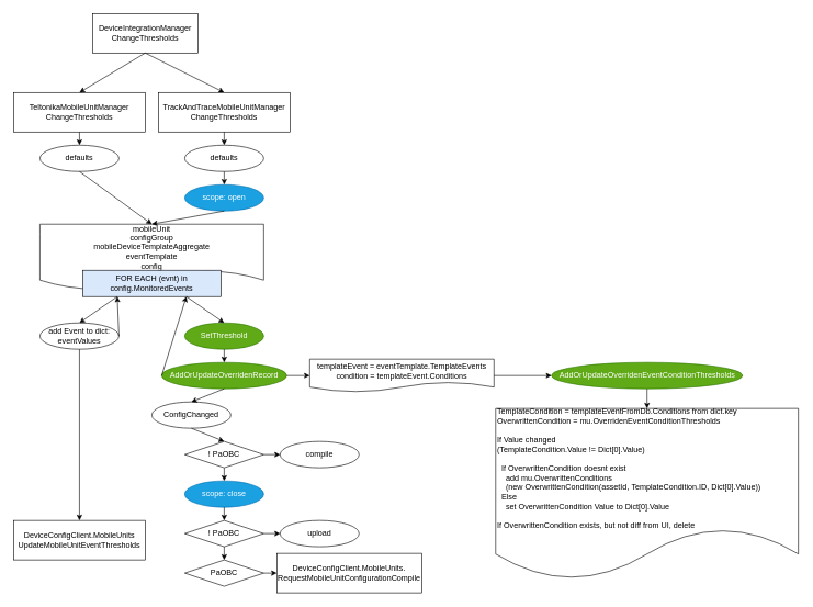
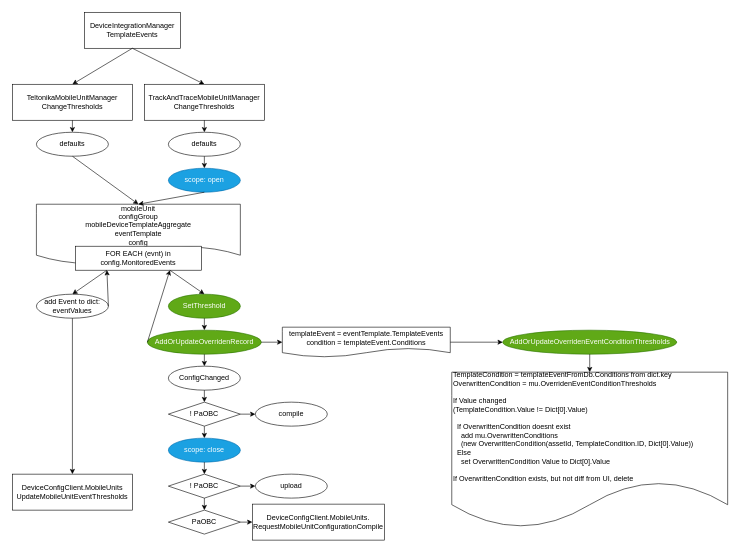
  <mxCell id="0" />
  <mxCell id="1" parent="0" />
- <mxCell id="2" value="DeviceIntegrationManager&lt;br&gt;ChangeThresholds" style="rounded=0;whiteSpace=wrap;html=1;" vertex="1" parent="1"><mxGeometry x="140" y="20" width="160" height="60" as="geometry" /></mxCell>
+ <mxCell id="2" value="DeviceIntegrationManager&lt;br&gt;TemplateEvents" style="rounded=0;whiteSpace=wrap;html=1;" vertex="1" parent="1"><mxGeometry x="140" y="20" width="160" height="60" as="geometry" /></mxCell>
  <mxCell id="3" value="TeltonikaMobileUnitManager&lt;br&gt;ChangeThresholds" style="rounded=0;whiteSpace=wrap;html=1;" vertex="1" parent="1"><mxGeometry x="20" y="140" width="200" height="60" as="geometry" /></mxCell>
  <mxCell id="4" value="" style="endArrow=classic;html=1;exitX=0.5;exitY=1;exitDx=0;exitDy=0;entryX=0.5;entryY=0;entryDx=0;entryDy=0;" edge="1" parent="1" source="2" target="3"><mxGeometry width="50" height="50" relative="1" as="geometry"><mxPoint x="340" y="410" as="sourcePoint" /><mxPoint x="390" y="360" as="targetPoint" /></mxGeometry></mxCell>
  <mxCell id="5" value="" style="endArrow=classic;html=1;exitX=0.5;exitY=1;exitDx=0;exitDy=0;entryX=0.5;entryY=0;entryDx=0;entryDy=0;" edge="1" parent="1" source="2" target="6"><mxGeometry width="50" height="50" relative="1" as="geometry"><mxPoint x="250" y="90" as="sourcePoint" /><mxPoint x="360" y="140" as="targetPoint" /></mxGeometry></mxCell>
  <mxCell id="6" value="TrackAndTraceMobileUnitManager&lt;br&gt;ChangeThresholds" style="rounded=0;whiteSpace=wrap;html=1;" vertex="1" parent="1"><mxGeometry x="240" y="140" width="200" height="60" as="geometry" /></mxCell>
  <mxCell id="7" value="scope: open" style="ellipse;whiteSpace=wrap;html=1;fillColor=#1ba1e2;strokeColor=#006EAF;fontColor=#ffffff;" vertex="1" parent="1"><mxGeometry x="280" y="280" width="120" height="40" as="geometry" /></mxCell>
  <mxCell id="8" value="defaults" style="ellipse;whiteSpace=wrap;html=1;" vertex="1" parent="1"><mxGeometry x="60" y="220" width="120" height="40" as="geometry" /></mxCell>
  <mxCell id="9" value="defaults" style="ellipse;whiteSpace=wrap;html=1;" vertex="1" parent="1"><mxGeometry x="280" y="220" width="120" height="40" as="geometry" /></mxCell>
  <mxCell id="10" value="mobileUnit&lt;br&gt;configGroup&lt;br&gt;mobileDeviceTemplateAggregate&lt;br&gt;eventTemplate&lt;br&gt;config" style="shape=document;whiteSpace=wrap;html=1;boundedLbl=1;" vertex="1" parent="1"><mxGeometry x="60" y="340" width="340" height="100" as="geometry" /></mxCell>
  <mxCell id="11" value="" style="endArrow=classic;html=1;exitX=0.5;exitY=1;exitDx=0;exitDy=0;" edge="1" parent="1" source="3" target="8"><mxGeometry width="50" height="50" relative="1" as="geometry"><mxPoint x="220" y="340" as="sourcePoint" /><mxPoint x="120" y="310" as="targetPoint" /></mxGeometry></mxCell>
  <mxCell id="12" value="" style="endArrow=classic;html=1;exitX=0.5;exitY=1;exitDx=0;exitDy=0;" edge="1" parent="1" source="6" target="9"><mxGeometry width="50" height="50" relative="1" as="geometry"><mxPoint x="130" y="210" as="sourcePoint" /><mxPoint x="130" y="230" as="targetPoint" /></mxGeometry></mxCell>
  <mxCell id="13" value="" style="endArrow=classic;html=1;exitX=0.5;exitY=1;exitDx=0;exitDy=0;entryX=0.5;entryY=0;entryDx=0;entryDy=0;" edge="1" parent="1" source="9" target="7"><mxGeometry width="50" height="50" relative="1" as="geometry"><mxPoint x="140" y="220" as="sourcePoint" /><mxPoint x="140" y="240" as="targetPoint" /></mxGeometry></mxCell>
  <mxCell id="14" value="" style="endArrow=classic;html=1;exitX=0.5;exitY=1;exitDx=0;exitDy=0;entryX=0.5;entryY=0;entryDx=0;entryDy=0;" edge="1" parent="1" source="8" target="10"><mxGeometry width="50" height="50" relative="1" as="geometry"><mxPoint x="150" y="230" as="sourcePoint" /><mxPoint x="150" y="250" as="targetPoint" /></mxGeometry></mxCell>
  <mxCell id="15" value="" style="endArrow=classic;html=1;exitX=0.5;exitY=1;exitDx=0;exitDy=0;entryX=0.5;entryY=0;entryDx=0;entryDy=0;" edge="1" parent="1" source="7" target="10"><mxGeometry width="50" height="50" relative="1" as="geometry"><mxPoint x="160" y="240" as="sourcePoint" /><mxPoint x="160" y="260" as="targetPoint" /></mxGeometry></mxCell>
  <mxCell id="16" value="add Event to dict:&lt;br&gt;eventValues" style="ellipse;whiteSpace=wrap;html=1;" vertex="1" parent="1"><mxGeometry x="60" y="490" width="120" height="40" as="geometry" /></mxCell>
  <mxCell id="17" value="" style="endArrow=classic;html=1;exitX=0.5;exitY=1;exitDx=0;exitDy=0;entryX=0.5;entryY=0;entryDx=0;entryDy=0;" edge="1" parent="1" source="16" target="18"><mxGeometry width="50" height="50" relative="1" as="geometry"><mxPoint x="130" y="270" as="sourcePoint" /><mxPoint x="155" y="350" as="targetPoint" /></mxGeometry></mxCell>
  <mxCell id="18" value="DeviceConfigClient.MobileUnits&lt;br&gt;UpdateMobileUnitEventThresholds" style="rounded=0;whiteSpace=wrap;html=1;" vertex="1" parent="1"><mxGeometry x="20" y="790" width="200" height="60" as="geometry" /></mxCell>
  <mxCell id="19" value="SetThreshold" style="ellipse;whiteSpace=wrap;html=1;fillColor=#60a917;strokeColor=#2D7600;fontColor=#ffffff;" vertex="1" parent="1"><mxGeometry x="280" y="490" width="120" height="40" as="geometry" /></mxCell>
  <mxCell id="20" value="AddOrUpdateOverridenRecord" style="ellipse;whiteSpace=wrap;html=1;fillColor=#60a917;strokeColor=#2D7600;fontColor=#ffffff;" vertex="1" parent="1"><mxGeometry x="245" y="550" width="190" height="40" as="geometry" /></mxCell>
- <mxCell id="21" value="&lt;span&gt;FOR EACH (evnt) in config.MonitoredEvents&lt;/span&gt;" style="rounded=0;whiteSpace=wrap;html=1;fillColor=#dae8fc;" vertex="1" parent="1"><mxGeometry x="125" y="410" width="210" height="40" as="geometry" /></mxCell>
+ <mxCell id="21" value="&lt;span&gt;FOR EACH (evnt) in config.MonitoredEvents&lt;/span&gt;" style="rounded=0;whiteSpace=wrap;html=1;" vertex="1" parent="1"><mxGeometry x="125" y="410" width="210" height="40" as="geometry" /></mxCell>
  <mxCell id="22" value="" style="endArrow=classic;html=1;exitX=0.25;exitY=1;exitDx=0;exitDy=0;entryX=0.5;entryY=0;entryDx=0;entryDy=0;" edge="1" parent="1" source="21" target="16"><mxGeometry width="50" height="50" relative="1" as="geometry"><mxPoint x="130" y="270" as="sourcePoint" /><mxPoint x="240" y="350" as="targetPoint" /></mxGeometry></mxCell>
  <mxCell id="23" value="" style="endArrow=classic;html=1;entryX=0.5;entryY=0;entryDx=0;entryDy=0;exitX=0.75;exitY=1;exitDx=0;exitDy=0;" edge="1" parent="1" source="21" target="19"><mxGeometry width="50" height="50" relative="1" as="geometry"><mxPoint x="230" y="450" as="sourcePoint" /><mxPoint x="130" y="500" as="targetPoint" /></mxGeometry></mxCell>
  <mxCell id="24" value="" style="endArrow=classic;html=1;entryX=0.5;entryY=0;entryDx=0;entryDy=0;exitX=0.5;exitY=1;exitDx=0;exitDy=0;" edge="1" parent="1" source="19" target="20"><mxGeometry width="50" height="50" relative="1" as="geometry"><mxPoint x="240" y="460" as="sourcePoint" /><mxPoint x="350" y="500" as="targetPoint" /></mxGeometry></mxCell>
  <mxCell id="25" value="" style="endArrow=classic;html=1;exitX=1;exitY=0.5;exitDx=0;exitDy=0;entryX=0.25;entryY=1;entryDx=0;entryDy=0;" edge="1" parent="1" source="16" target="21"><mxGeometry width="50" height="50" relative="1" as="geometry"><mxPoint x="187.5" y="460" as="sourcePoint" /><mxPoint x="180" y="450" as="targetPoint" /></mxGeometry></mxCell>
  <mxCell id="26" value="" style="endArrow=classic;html=1;exitX=0;exitY=0.5;exitDx=0;exitDy=0;entryX=0.75;entryY=1;entryDx=0;entryDy=0;" edge="1" parent="1" source="20" target="21"><mxGeometry width="50" height="50" relative="1" as="geometry"><mxPoint x="292.5" y="460" as="sourcePoint" /><mxPoint x="280" y="450" as="targetPoint" /></mxGeometry></mxCell>
- <mxCell id="27" value="ConfigChanged" style="ellipse;whiteSpace=wrap;html=1;" vertex="1" parent="1"><mxGeometry x="230" y="610" width="120" height="40" as="geometry" /></mxCell>
+ <mxCell id="27" value="ConfigChanged" style="ellipse;whiteSpace=wrap;html=1;" vertex="1" parent="1"><mxGeometry x="280" y="610" width="120" height="40" as="geometry" /></mxCell>
  <mxCell id="28" value="compile" style="ellipse;whiteSpace=wrap;html=1;" vertex="1" parent="1"><mxGeometry x="425" y="670" width="120" height="40" as="geometry" /></mxCell>
  <mxCell id="29" value="upload" style="ellipse;whiteSpace=wrap;html=1;" vertex="1" parent="1"><mxGeometry x="425" y="790" width="120" height="40" as="geometry" /></mxCell>
  <mxCell id="30" value="DeviceConfigClient.MobileUnits.&lt;br&gt;RequestMobileUnitConfigurationCompile" style="rounded=0;whiteSpace=wrap;html=1;" vertex="1" parent="1"><mxGeometry x="420" y="840" width="220" height="60" as="geometry" /></mxCell>
  <mxCell id="31" value="" style="endArrow=classic;html=1;entryX=0.5;entryY=0;entryDx=0;entryDy=0;exitX=0.5;exitY=1;exitDx=0;exitDy=0;" edge="1" parent="1" source="20" target="27"><mxGeometry width="50" height="50" relative="1" as="geometry"><mxPoint x="350" y="540" as="sourcePoint" /><mxPoint x="350" y="560" as="targetPoint" /></mxGeometry></mxCell>
  <mxCell id="32" value="" style="endArrow=classic;html=1;exitX=0.5;exitY=1;exitDx=0;exitDy=0;entryX=0.5;entryY=0;entryDx=0;entryDy=0;" edge="1" parent="1" source="27" target="44"><mxGeometry width="50" height="50" relative="1" as="geometry"><mxPoint x="350" y="600" as="sourcePoint" /><mxPoint x="339.998" y="662.5" as="targetPoint" /></mxGeometry></mxCell>
  <mxCell id="33" value="" style="endArrow=classic;html=1;entryX=0.5;entryY=0;entryDx=0;entryDy=0;exitX=0.5;exitY=1;exitDx=0;exitDy=0;" edge="1" parent="1" source="44" target="42"><mxGeometry width="50" height="50" relative="1" as="geometry"><mxPoint x="342.012" y="717.005" as="sourcePoint" /><mxPoint x="350" y="680" as="targetPoint" /></mxGeometry></mxCell>
  <mxCell id="34" value="" style="endArrow=classic;html=1;entryX=0.5;entryY=0;entryDx=0;entryDy=0;exitX=0.5;exitY=1;exitDx=0;exitDy=0;" edge="1" parent="1" source="46" target="48"><mxGeometry width="50" height="50" relative="1" as="geometry"><mxPoint x="350" y="780" as="sourcePoint" /><mxPoint x="340" y="850" as="targetPoint" /></mxGeometry></mxCell>
  <mxCell id="35" value="" style="endArrow=classic;html=1;entryX=0;entryY=0.5;entryDx=0;entryDy=0;exitX=1;exitY=0.5;exitDx=0;exitDy=0;" edge="1" parent="1" source="48" target="30"><mxGeometry width="50" height="50" relative="1" as="geometry"><mxPoint x="400" y="870" as="sourcePoint" /><mxPoint x="350" y="860" as="targetPoint" /></mxGeometry></mxCell>
  <mxCell id="36" value="" style="endArrow=classic;html=1;exitX=1;exitY=0.5;exitDx=0;exitDy=0;entryX=0;entryY=0.5;entryDx=0;entryDy=0;" edge="1" parent="1" source="20" target="37"><mxGeometry width="50" height="50" relative="1" as="geometry"><mxPoint x="410" y="520" as="sourcePoint" /><mxPoint x="510" y="570" as="targetPoint" /></mxGeometry></mxCell>
  <mxCell id="37" value="templateEvent = eventTemplate.TemplateEvents&lt;br&gt;condition = templateEvent.Conditions" style="shape=document;whiteSpace=wrap;html=1;boundedLbl=1;" vertex="1" parent="1"><mxGeometry x="470" y="545" width="280" height="50" as="geometry" /></mxCell>
  <mxCell id="38" value="AddOrUpdateOverridenEventConditionThresholds" style="ellipse;whiteSpace=wrap;html=1;fillColor=#60a917;strokeColor=#2D7600;fontColor=#ffffff;" vertex="1" parent="1"><mxGeometry x="837.5" y="550" width="290" height="40" as="geometry" /></mxCell>
  <mxCell id="39" value="" style="endArrow=classic;html=1;exitX=1;exitY=0.5;exitDx=0;exitDy=0;entryX=0;entryY=0.5;entryDx=0;entryDy=0;" edge="1" parent="1" source="37" target="38"><mxGeometry width="50" height="50" relative="1" as="geometry"><mxPoint x="445" y="580" as="sourcePoint" /><mxPoint x="480" y="580" as="targetPoint" /></mxGeometry></mxCell>
  <mxCell id="40" value="&lt;div&gt;TemplateCondition&amp;nbsp;=&amp;nbsp;templateEventFromDb.Conditions&amp;nbsp;from&amp;nbsp;dict.key&lt;/div&gt;&lt;div&gt;OverwrittenCondition&amp;nbsp;=&amp;nbsp;mu.OverridenEventConditionThresholds&lt;/div&gt;&lt;br&gt;&lt;div&gt;If&amp;nbsp;Value&amp;nbsp;changed&lt;/div&gt;&lt;div&gt;(TemplateCondition.Value&amp;nbsp;!=&amp;nbsp;Dict[0].Value)&lt;/div&gt;&lt;br&gt;&lt;div&gt;&amp;nbsp;&amp;nbsp;If&amp;nbsp;OverwrittenCondition&amp;nbsp;doesnt&amp;nbsp;exist&amp;nbsp;&lt;/div&gt;&lt;div&gt;&amp;nbsp;&amp;nbsp;&amp;nbsp;&amp;nbsp;add&amp;nbsp;mu.OverwrittenConditions&lt;/div&gt;&lt;div&gt;&amp;nbsp;&amp;nbsp;&amp;nbsp;&amp;nbsp;(new&amp;nbsp;OverwrittenCondition(assetId,&amp;nbsp;TemplateCondition.ID,&amp;nbsp;Dict[0].Value))&lt;/div&gt;&lt;div&gt;&amp;nbsp;&amp;nbsp;Else&amp;nbsp;&lt;/div&gt;&lt;div&gt;&amp;nbsp;&amp;nbsp;&amp;nbsp;&amp;nbsp;set&amp;nbsp;OverwrittenCondition&amp;nbsp;Value&amp;nbsp;to&amp;nbsp;Dict[0].Value&lt;/div&gt;&lt;br&gt;&lt;div&gt;If&amp;nbsp;OverwrittenCondition&amp;nbsp;exists,&amp;nbsp;but&amp;nbsp;not&amp;nbsp;diff&amp;nbsp;from&amp;nbsp;UI,&amp;nbsp;delete&lt;/div&gt;" style="shape=document;whiteSpace=wrap;html=1;boundedLbl=1;align=left;" vertex="1" parent="1"><mxGeometry x="752.5" y="620" width="460" height="260" as="geometry" /></mxCell>
  <mxCell id="41" value="" style="endArrow=classic;html=1;exitX=0.5;exitY=1;exitDx=0;exitDy=0;entryX=0.5;entryY=0;entryDx=0;entryDy=0;" edge="1" parent="1" source="38" target="40"><mxGeometry width="50" height="50" relative="1" as="geometry"><mxPoint x="760" y="580" as="sourcePoint" /><mxPoint x="780" y="580" as="targetPoint" /></mxGeometry></mxCell>
  <mxCell id="42" value="scope: close" style="ellipse;whiteSpace=wrap;html=1;fillColor=#1ba1e2;strokeColor=#006EAF;fontColor=#ffffff;" vertex="1" parent="1"><mxGeometry x="280" y="730" width="120" height="40" as="geometry" /></mxCell>
  <mxCell id="43" value="" style="endArrow=classic;html=1;exitX=0.5;exitY=1;exitDx=0;exitDy=0;entryX=0.5;entryY=0;entryDx=0;entryDy=0;" edge="1" parent="1" source="42" target="46"><mxGeometry width="50" height="50" relative="1" as="geometry"><mxPoint x="350" y="720" as="sourcePoint" /><mxPoint x="410" y="780" as="targetPoint" /></mxGeometry></mxCell>
  <mxCell id="44" value="&lt;span&gt;! PaOBC&lt;/span&gt;" style="rhombus;whiteSpace=wrap;html=1;align=center;" vertex="1" parent="1"><mxGeometry x="280" y="670" width="120" height="40" as="geometry" /></mxCell>
  <mxCell id="45" value="" style="endArrow=classic;html=1;exitX=1;exitY=0.5;exitDx=0;exitDy=0;entryX=0;entryY=0.5;entryDx=0;entryDy=0;" edge="1" parent="1" source="44" target="28"><mxGeometry width="50" height="50" relative="1" as="geometry"><mxPoint x="445" y="580" as="sourcePoint" /><mxPoint x="480" y="580" as="targetPoint" /></mxGeometry></mxCell>
  <mxCell id="46" value="&lt;span&gt;!&lt;/span&gt;&amp;nbsp;PaOBC" style="rhombus;whiteSpace=wrap;html=1;align=center;" vertex="1" parent="1"><mxGeometry x="280" y="790" width="120" height="40" as="geometry" /></mxCell>
  <mxCell id="47" value="" style="endArrow=classic;html=1;exitX=1;exitY=0.5;exitDx=0;exitDy=0;entryX=0;entryY=0.5;entryDx=0;entryDy=0;" edge="1" parent="1" source="46" target="29"><mxGeometry width="50" height="50" relative="1" as="geometry"><mxPoint x="410" y="700" as="sourcePoint" /><mxPoint x="435" y="700" as="targetPoint" /></mxGeometry></mxCell>
  <mxCell id="48" value="PaOBC" style="rhombus;whiteSpace=wrap;html=1;align=center;" vertex="1" parent="1"><mxGeometry x="280" y="850" width="120" height="40" as="geometry" /></mxCell>
